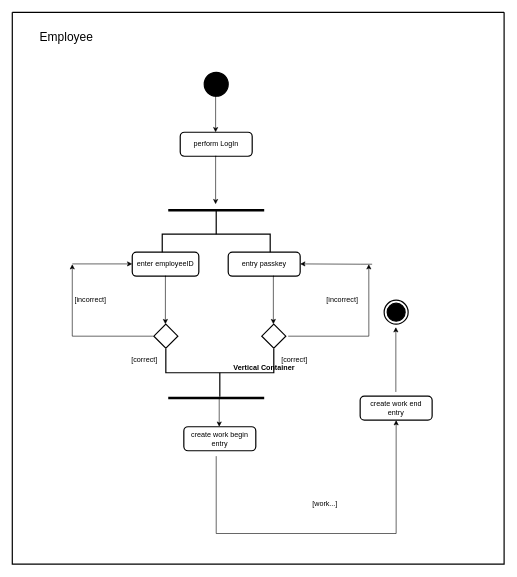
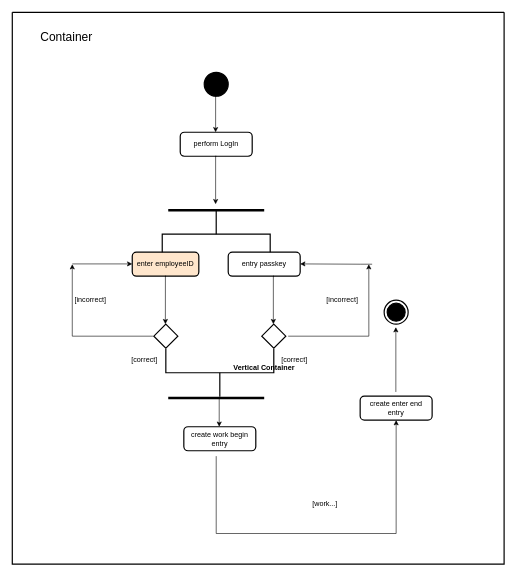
  <mxCell id="0" />
  <mxCell id="1" parent="0" />
  <mxCell id="2" value="" style="strokeWidth=2;html=1;shape=mxgraph.flowchart.start_2;whiteSpace=wrap;fillStyle=auto;fillColor=#000000;" vertex="1" parent="1"><mxGeometry x="340" y="120" width="40" height="40" as="geometry" /></mxCell>
  <mxCell id="3" value="" style="edgeStyle=segmentEdgeStyle;endArrow=classic;html=1;rounded=0;" edge="1" parent="1"><mxGeometry width="50" height="50" relative="1" as="geometry"><mxPoint x="358.5" y="150" as="sourcePoint" /><mxPoint x="359" y="220" as="targetPoint" /><Array as="points"><mxPoint x="360" y="160" /><mxPoint x="360" y="160" /></Array></mxGeometry></mxCell>
  <mxCell id="4" value="perform LogIn" style="rounded=1;whiteSpace=wrap;html=1;absoluteArcSize=1;arcSize=14;strokeWidth=2;fillStyle=auto;fillColor=#FFFFFF;" vertex="1" parent="1"><mxGeometry x="300" y="220" width="120" height="40" as="geometry" /></mxCell>
  <mxCell id="5" value="" style="edgeStyle=segmentEdgeStyle;endArrow=classic;html=1;rounded=0;" edge="1" parent="1"><mxGeometry width="50" height="50" relative="1" as="geometry"><mxPoint x="358.5" y="260" as="sourcePoint" /><mxPoint x="359" y="340" as="targetPoint" /><Array as="points"><mxPoint x="360" y="260" /><mxPoint x="360" y="260" /></Array></mxGeometry></mxCell>
  <mxCell id="6" value="" style="line;strokeWidth=4;html=1;perimeter=backbonePerimeter;points=[];outlineConnect=0;fillStyle=auto;fillColor=#FFFFFF;" vertex="1" parent="1"><mxGeometry x="280" y="340" width="160" height="20" as="geometry" /></mxCell>
  <mxCell id="7" value="" style="strokeWidth=2;html=1;shape=mxgraph.flowchart.annotation_2;align=left;labelPosition=right;pointerEvents=1;fillStyle=auto;fillColor=#FFFFFF;rotation=90;" vertex="1" parent="1"><mxGeometry x="320" y="300" width="80" height="180" as="geometry" /></mxCell>
- <mxCell id="8" value="enter employeeID" style="rounded=1;whiteSpace=wrap;html=1;absoluteArcSize=1;arcSize=14;strokeWidth=2;fillStyle=auto;fillColor=#FFFFFF;" vertex="1" parent="1"><mxGeometry x="220" y="420" width="111" height="40" as="geometry" /></mxCell>
+ <mxCell id="8" value="enter employeeID" style="rounded=1;whiteSpace=wrap;html=1;absoluteArcSize=1;arcSize=14;strokeWidth=2;fillStyle=auto;fillColor=#ffe6cc;" vertex="1" parent="1"><mxGeometry x="220" y="420" width="111" height="40" as="geometry" /></mxCell>
  <mxCell id="9" value="entry passkey" style="rounded=1;whiteSpace=wrap;html=1;absoluteArcSize=1;arcSize=14;strokeWidth=2;fillStyle=auto;fillColor=#FFFFFF;" vertex="1" parent="1"><mxGeometry x="380" y="420" width="120" height="40" as="geometry" /></mxCell>
  <mxCell id="10" value="" style="strokeWidth=2;html=1;shape=mxgraph.flowchart.annotation_2;align=left;labelPosition=right;pointerEvents=1;fillStyle=auto;fillColor=#FFFFFF;rotation=-90;" vertex="1" parent="1"><mxGeometry x="326" y="531" width="80" height="180" as="geometry" /></mxCell>
  <mxCell id="11" value="" style="line;strokeWidth=4;html=1;perimeter=backbonePerimeter;points=[];outlineConnect=0;fillStyle=auto;fillColor=#FFFFFF;" vertex="1" parent="1"><mxGeometry x="280" y="653" width="160" height="20" as="geometry" /></mxCell>
  <mxCell id="12" value="" style="edgeStyle=segmentEdgeStyle;endArrow=classic;html=1;rounded=0;" edge="1" parent="1"><mxGeometry width="50" height="50" relative="1" as="geometry"><mxPoint x="365" y="664" as="sourcePoint" /><mxPoint x="365" y="711" as="targetPoint" /><Array as="points"><mxPoint x="366.76" y="664" /><mxPoint x="366.76" y="664" /></Array></mxGeometry></mxCell>
  <mxCell id="13" value="create work begin entry" style="rounded=1;whiteSpace=wrap;html=1;absoluteArcSize=1;arcSize=14;strokeWidth=2;fillStyle=auto;fillColor=#FFFFFF;" vertex="1" parent="1"><mxGeometry x="306" y="711" width="120" height="40" as="geometry" /></mxCell>
  <mxCell id="14" value="" style="edgeStyle=segmentEdgeStyle;endArrow=classic;html=1;rounded=0;entryX=0.5;entryY=1;entryDx=0;entryDy=0;" edge="1" parent="1" target="15"><mxGeometry width="50" height="50" relative="1" as="geometry"><mxPoint x="360" y="760" as="sourcePoint" /><mxPoint x="600" y="711" as="targetPoint" /><Array as="points"><mxPoint x="360" y="889" /><mxPoint x="660" y="889" /></Array></mxGeometry></mxCell>
- <mxCell id="15" value="create work end &lt;br&gt;entry" style="rounded=1;whiteSpace=wrap;html=1;absoluteArcSize=1;arcSize=14;strokeWidth=2;fillStyle=auto;fillColor=#FFFFFF;" vertex="1" parent="1"><mxGeometry x="600" y="660" width="120" height="40" as="geometry" /></mxCell>
+ <mxCell id="15" value="create enter end &lt;br&gt;entry" style="rounded=1;whiteSpace=wrap;html=1;absoluteArcSize=1;arcSize=14;strokeWidth=2;fillStyle=auto;fillColor=#FFFFFF;" vertex="1" parent="1"><mxGeometry x="600" y="660" width="120" height="40" as="geometry" /></mxCell>
  <mxCell id="16" value="" style="edgeStyle=segmentEdgeStyle;endArrow=classic;html=1;rounded=0;" edge="1" parent="1"><mxGeometry width="50" height="50" relative="1" as="geometry"><mxPoint x="659.5" y="653" as="sourcePoint" /><mxPoint x="659.5" y="545" as="targetPoint" /></mxGeometry></mxCell>
  <mxCell id="17" value="" style="strokeWidth=2;html=1;shape=mxgraph.flowchart.start_2;whiteSpace=wrap;fillStyle=auto;fillColor=#FFFFFF;" vertex="1" parent="1"><mxGeometry x="640" y="500" width="40" height="40" as="geometry" /></mxCell>
  <mxCell id="18" value="" style="strokeWidth=2;html=1;shape=mxgraph.flowchart.start_2;whiteSpace=wrap;fillStyle=auto;fillColor=#000000;" vertex="1" parent="1"><mxGeometry x="645" y="505" width="30" height="30" as="geometry" /></mxCell>
  <mxCell id="19" value="" style="strokeWidth=2;html=1;shape=mxgraph.flowchart.decision;whiteSpace=wrap;fillStyle=auto;fillColor=#FFFFFF;" vertex="1" parent="1"><mxGeometry x="256" y="540" width="40" height="40" as="geometry" /></mxCell>
  <mxCell id="20" value="" style="edgeStyle=segmentEdgeStyle;endArrow=classic;html=1;rounded=0;" edge="1" parent="1"><mxGeometry width="50" height="50" relative="1" as="geometry"><mxPoint x="274.75" y="460" as="sourcePoint" /><mxPoint x="275.25" y="540" as="targetPoint" /><Array as="points"><mxPoint x="276.25" y="460" /><mxPoint x="276.25" y="460" /></Array></mxGeometry></mxCell>
  <mxCell id="21" value="" style="edgeStyle=segmentEdgeStyle;endArrow=classic;html=1;rounded=0;" edge="1" parent="1"><mxGeometry width="50" height="50" relative="1" as="geometry"><mxPoint x="254.45" y="560" as="sourcePoint" /><mxPoint x="120" y="440" as="targetPoint" /><Array as="points"><mxPoint x="255" y="560" /></Array></mxGeometry></mxCell>
  <mxCell id="22" value="" style="edgeStyle=segmentEdgeStyle;endArrow=classic;html=1;rounded=0;" edge="1" parent="1"><mxGeometry width="50" height="50" relative="1" as="geometry"><mxPoint x="120" y="440" as="sourcePoint" /><mxPoint x="220" y="439.5" as="targetPoint" /><Array as="points"><mxPoint x="220" y="439.5" /><mxPoint x="220" y="439.5" /></Array></mxGeometry></mxCell>
  <mxCell id="23" value="[incorrect]" style="text;html=1;align=center;verticalAlign=middle;resizable=0;points=[];autosize=1;strokeColor=none;fillColor=none;fillStyle=auto;strokeWidth=2;" vertex="1" parent="1"><mxGeometry x="100" y="480" width="100" height="40" as="geometry" /></mxCell>
  <mxCell id="24" value="" style="strokeWidth=2;html=1;shape=mxgraph.flowchart.decision;whiteSpace=wrap;fillStyle=auto;fillColor=#FFFFFF;" vertex="1" parent="1"><mxGeometry x="436" y="540" width="40" height="40" as="geometry" /></mxCell>
  <mxCell id="25" value="" style="edgeStyle=segmentEdgeStyle;endArrow=classic;html=1;rounded=0;" edge="1" parent="1"><mxGeometry width="50" height="50" relative="1" as="geometry"><mxPoint x="454.75" y="460" as="sourcePoint" /><mxPoint x="455.25" y="540" as="targetPoint" /><Array as="points"><mxPoint x="456.25" y="460" /><mxPoint x="456.25" y="460" /></Array></mxGeometry></mxCell>
  <mxCell id="26" value="" style="edgeStyle=segmentEdgeStyle;endArrow=classic;html=1;rounded=0;" edge="1" parent="1"><mxGeometry width="50" height="50" relative="1" as="geometry"><mxPoint x="480" y="560" as="sourcePoint" /><mxPoint x="614.45" y="440" as="targetPoint" /><Array as="points"><mxPoint x="479.45" y="560" /></Array></mxGeometry></mxCell>
  <mxCell id="27" value="" style="edgeStyle=segmentEdgeStyle;endArrow=classic;html=1;rounded=0;" edge="1" parent="1"><mxGeometry width="50" height="50" relative="1" as="geometry"><mxPoint x="620" y="440" as="sourcePoint" /><mxPoint x="500" y="439.5" as="targetPoint" /><Array as="points"><mxPoint x="600" y="439.5" /><mxPoint x="600" y="439.5" /></Array></mxGeometry></mxCell>
  <mxCell id="28" value="[incorrect]" style="text;html=1;align=center;verticalAlign=middle;resizable=0;points=[];autosize=1;strokeColor=none;fillColor=none;fillStyle=auto;strokeWidth=2;" vertex="1" parent="1"><mxGeometry x="520" y="480" width="100" height="40" as="geometry" /></mxCell>
  <mxCell id="29" value="[correct]" style="text;html=1;align=center;verticalAlign=middle;resizable=0;points=[];autosize=1;strokeColor=none;fillColor=none;fillStyle=auto;strokeWidth=2;" vertex="1" parent="1"><mxGeometry x="450" y="580" width="80" height="40" as="geometry" /></mxCell>
  <mxCell id="30" value="[correct]" style="text;html=1;align=center;verticalAlign=middle;resizable=0;points=[];autosize=1;strokeColor=none;fillColor=none;fillStyle=auto;strokeWidth=2;" vertex="1" parent="1"><mxGeometry x="200" y="580" width="80" height="40" as="geometry" /></mxCell>
  <mxCell id="31" value="[work...]" style="text;html=1;align=center;verticalAlign=middle;resizable=0;points=[];autosize=1;strokeColor=none;fillColor=none;" vertex="1" parent="1"><mxGeometry x="501" y="820" width="80" height="40" as="geometry" /></mxCell>
  <mxCell id="32" value="Vertical Container" style="swimlane;fillStyle=auto;strokeWidth=2;fillColor=#FFFFFF;opacity=0;" vertex="1" parent="1"><mxGeometry x="340" y="600" width="200" height="200" as="geometry" /></mxCell>
  <mxCell id="33" value="" style="swimlane;startSize=0;fillStyle=auto;strokeWidth=2;fillColor=#FFFFFF;" vertex="1" parent="1"><mxGeometry x="20" y="20" width="820" height="920" as="geometry" /></mxCell>
- <mxCell id="34" value="&lt;p style=&quot;line-height: 1.4;&quot;&gt;&lt;font style=&quot;font-size: 20px;&quot;&gt;Employee&lt;/font&gt;&lt;/p&gt;" style="text;html=1;align=center;verticalAlign=middle;resizable=0;points=[];autosize=1;strokeColor=none;fillColor=none;" vertex="1" parent="33"><mxGeometry x="30" width="120" height="80" as="geometry" /></mxCell>
+ <mxCell id="34" value="&lt;p style=&quot;line-height: 1.4;&quot;&gt;&lt;font style=&quot;font-size: 20px;&quot;&gt;Container&lt;/font&gt;&lt;/p&gt;" style="text;html=1;align=center;verticalAlign=middle;resizable=0;points=[];autosize=1;strokeColor=none;fillColor=none;" vertex="1" parent="33"><mxGeometry x="30" width="120" height="80" as="geometry" /></mxCell>
